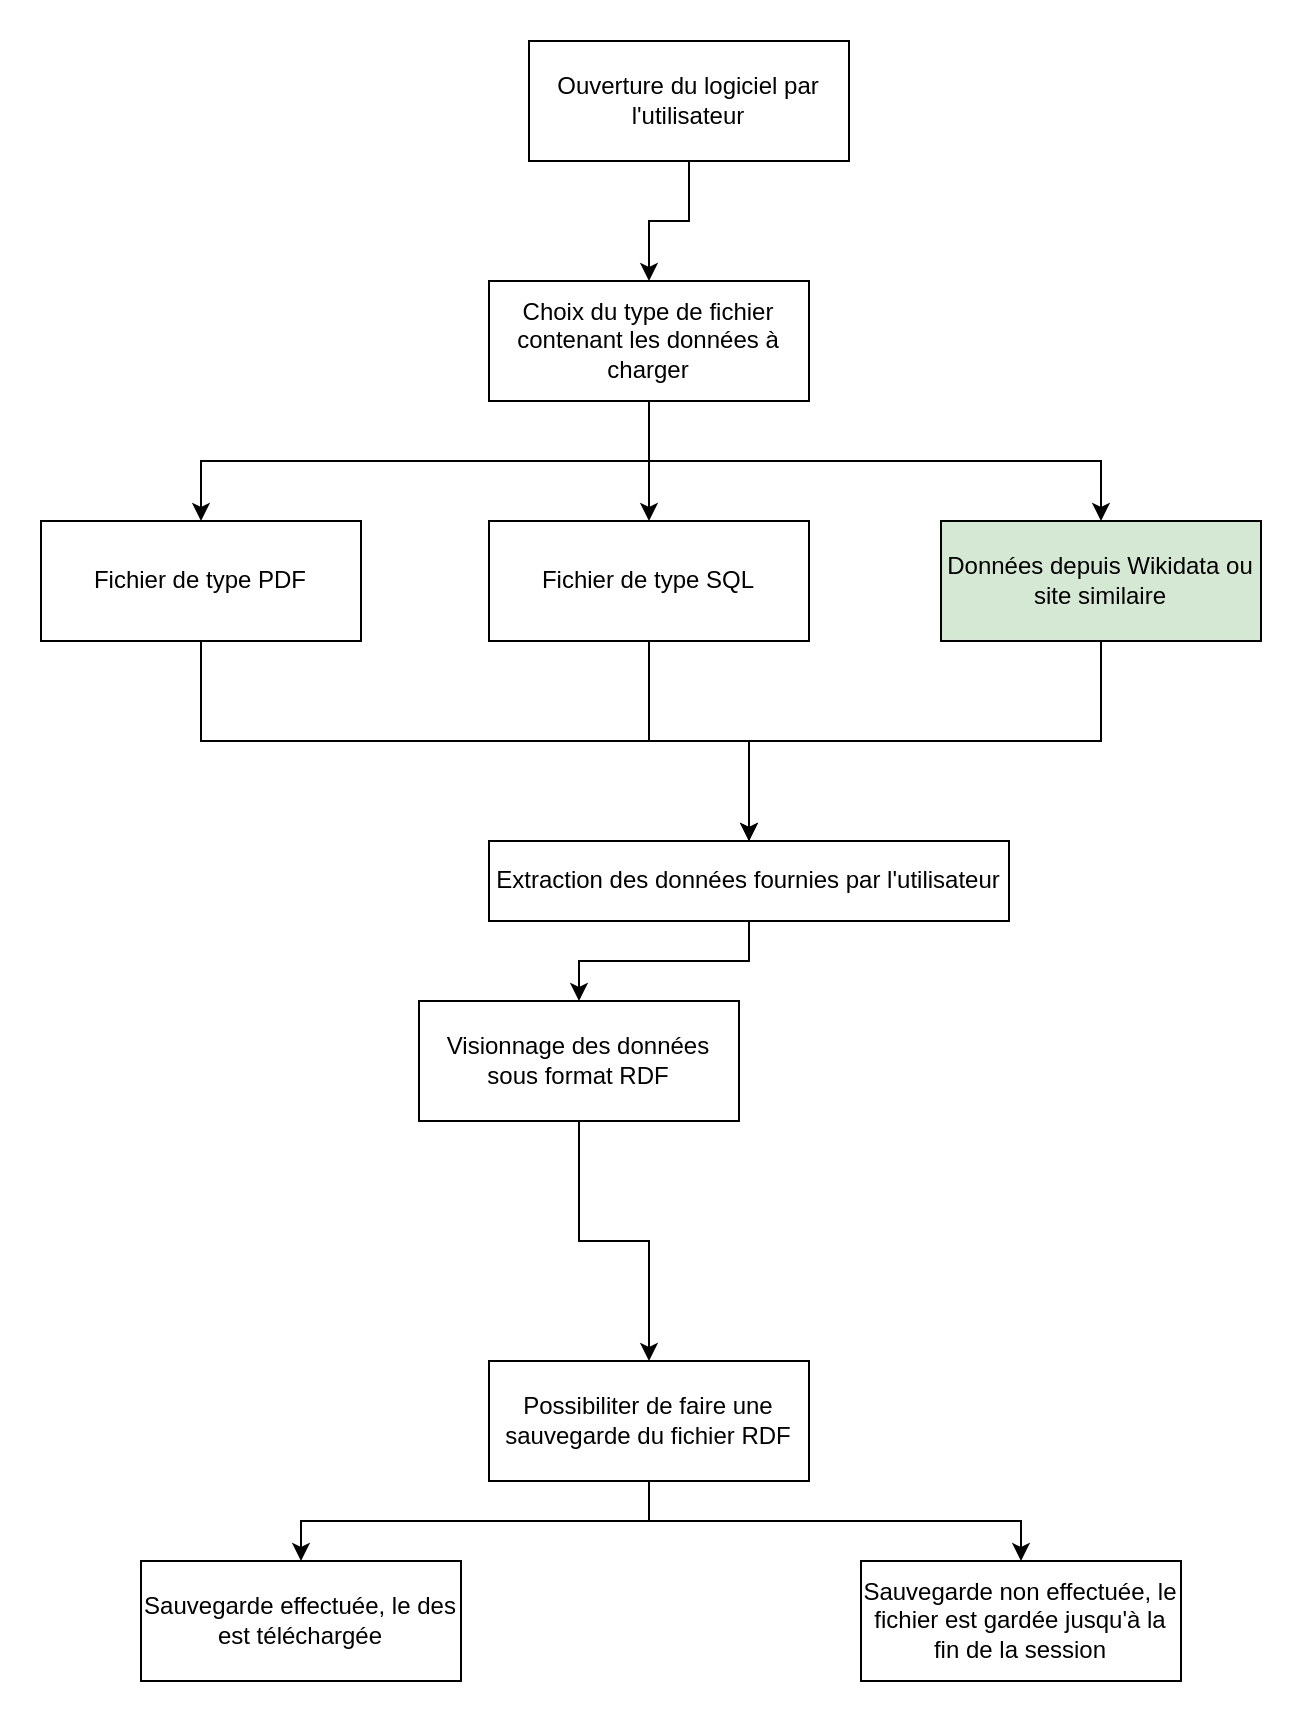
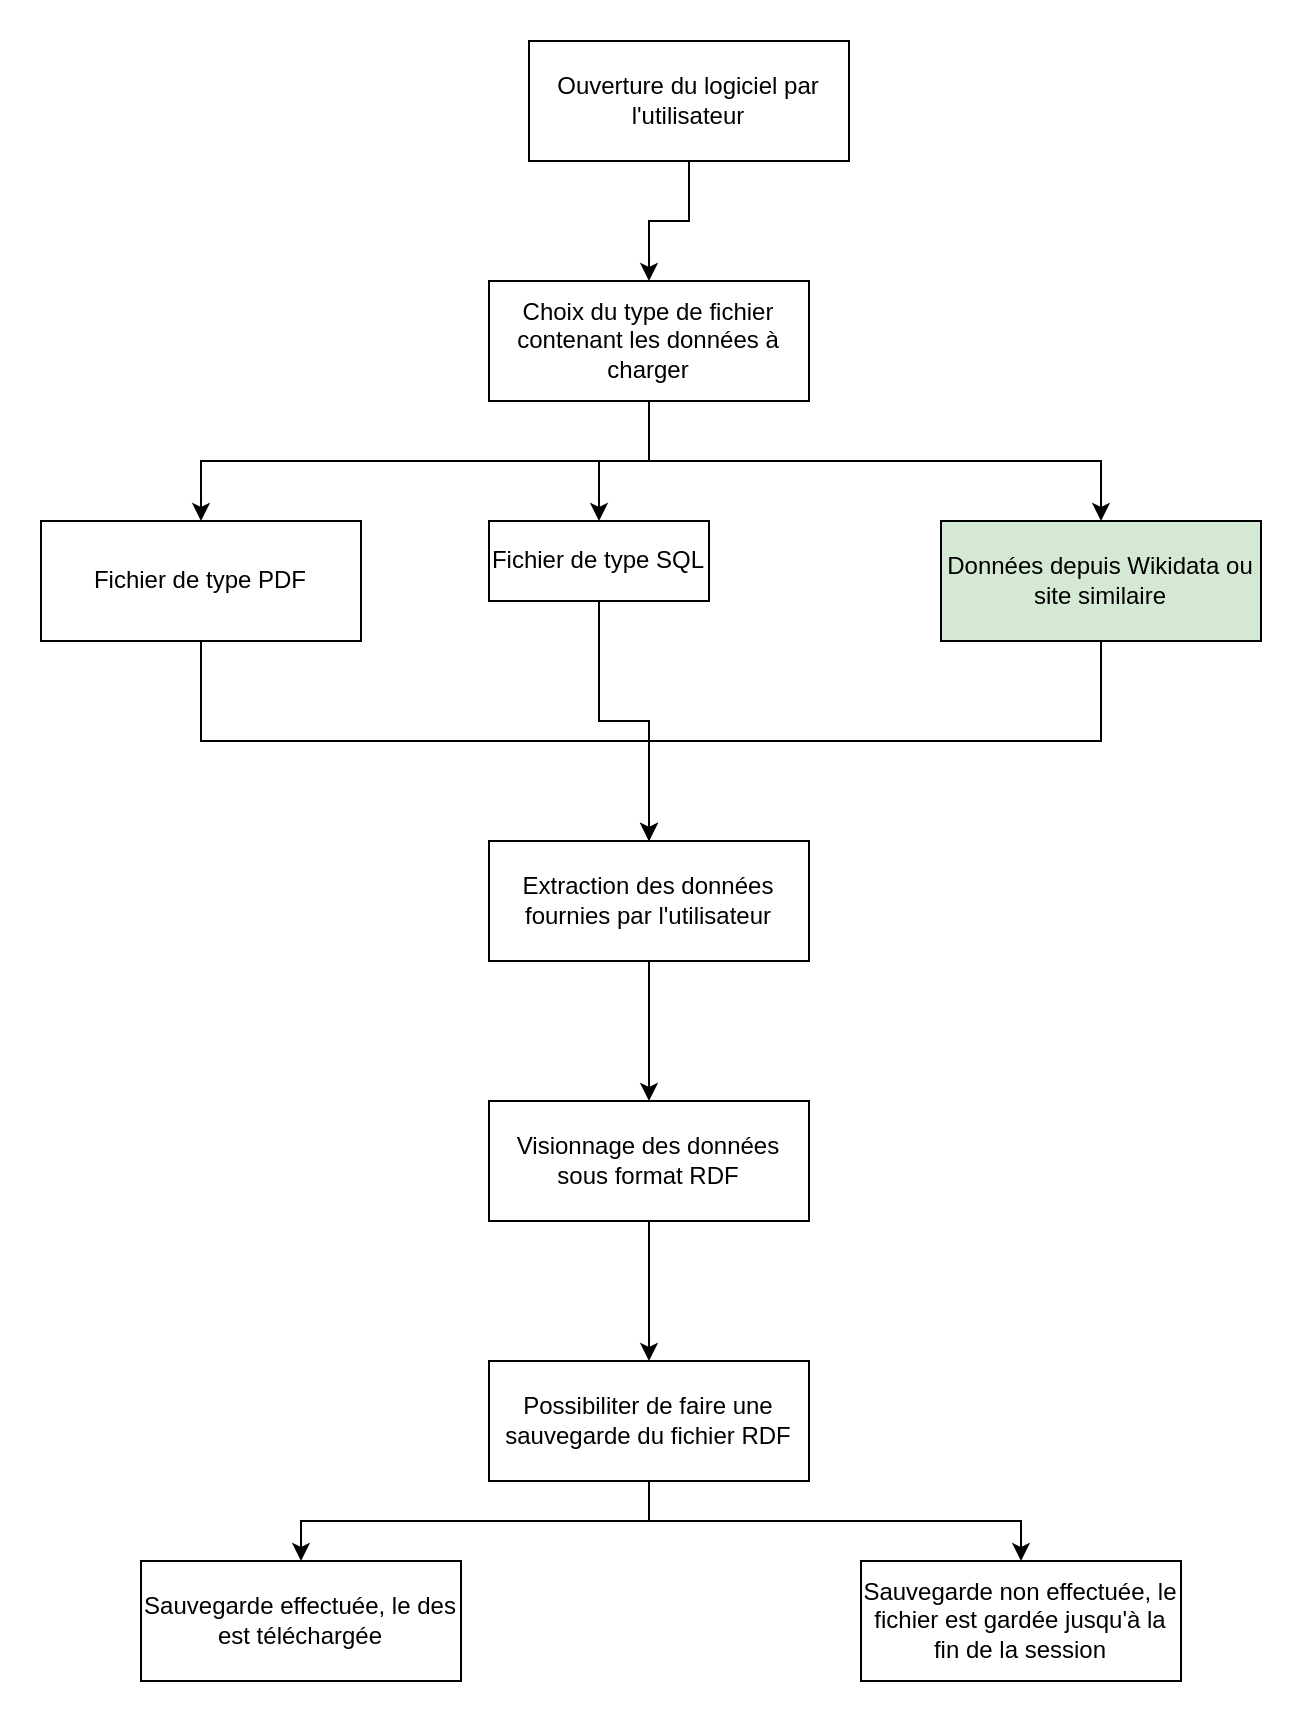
  <mxCell id="0" />
  <mxCell id="1" parent="0" />
  <mxCell id="2" style="edgeStyle=orthogonalEdgeStyle;rounded=0;orthogonalLoop=1;jettySize=auto;html=1;exitX=0.5;exitY=1;exitDx=0;exitDy=0;entryX=0.5;entryY=0;entryDx=0;entryDy=0;" edge="1" parent="1" source="3" target="7"><mxGeometry relative="1" as="geometry" /></mxCell>
  <mxCell id="3" value="Ouverture du logiciel par l'utilisateur" style="rounded=0;whiteSpace=wrap;html=1;" vertex="1" parent="1"><mxGeometry x="264" y="20" width="160" height="60" as="geometry" /></mxCell>
  <mxCell id="4" style="edgeStyle=orthogonalEdgeStyle;rounded=0;orthogonalLoop=1;jettySize=auto;html=1;exitX=0.5;exitY=1;exitDx=0;exitDy=0;entryX=0.5;entryY=0;entryDx=0;entryDy=0;" edge="1" parent="1" source="7" target="9"><mxGeometry relative="1" as="geometry" /></mxCell>
  <mxCell id="5" style="edgeStyle=orthogonalEdgeStyle;rounded=0;orthogonalLoop=1;jettySize=auto;html=1;exitX=0.5;exitY=1;exitDx=0;exitDy=0;entryX=0.5;entryY=0;entryDx=0;entryDy=0;" edge="1" parent="1" source="7" target="11"><mxGeometry relative="1" as="geometry" /></mxCell>
  <mxCell id="6" style="edgeStyle=orthogonalEdgeStyle;rounded=0;orthogonalLoop=1;jettySize=auto;html=1;exitX=0.5;exitY=1;exitDx=0;exitDy=0;" edge="1" parent="1" source="7" target="13"><mxGeometry relative="1" as="geometry" /></mxCell>
  <mxCell id="7" value="Choix du type de fichier contenant les données à charger " style="rounded=0;whiteSpace=wrap;html=1;" vertex="1" parent="1"><mxGeometry x="244" y="140" width="160" height="60" as="geometry" /></mxCell>
  <mxCell id="8" style="edgeStyle=orthogonalEdgeStyle;rounded=0;orthogonalLoop=1;jettySize=auto;html=1;exitX=0.5;exitY=1;exitDx=0;exitDy=0;entryX=0.5;entryY=0;entryDx=0;entryDy=0;" edge="1" parent="1" source="9" target="15"><mxGeometry relative="1" as="geometry" /></mxCell>
  <mxCell id="9" value="Fichier de type PDF" style="rounded=0;whiteSpace=wrap;html=1;" vertex="1" parent="1"><mxGeometry x="20" y="260" width="160" height="60" as="geometry" /></mxCell>
  <mxCell id="10" style="edgeStyle=orthogonalEdgeStyle;rounded=0;orthogonalLoop=1;jettySize=auto;html=1;exitX=0.5;exitY=1;exitDx=0;exitDy=0;entryX=0.5;entryY=0;entryDx=0;entryDy=0;endArrow=none;" edge="1" parent="1" source="11" target="15"><mxGeometry relative="1" as="geometry" /></mxCell>
- <mxCell id="11" value="Fichier de type SQL" style="rounded=0;whiteSpace=wrap;html=1;" vertex="1" parent="1"><mxGeometry x="244" y="260" width="160" height="60" as="geometry" /></mxCell>
+ <mxCell id="11" value="Fichier de type SQL" style="rounded=0;whiteSpace=wrap;html=1;" vertex="1" parent="1"><mxGeometry x="244" y="260" width="110" height="40" as="geometry" /></mxCell>
  <mxCell id="12" style="edgeStyle=orthogonalEdgeStyle;rounded=0;orthogonalLoop=1;jettySize=auto;html=1;exitX=0.5;exitY=1;exitDx=0;exitDy=0;entryX=0.5;entryY=0;entryDx=0;entryDy=0;" edge="1" parent="1" source="13" target="15"><mxGeometry relative="1" as="geometry" /></mxCell>
  <mxCell id="13" value="Données depuis Wikidata ou site similaire" style="rounded=0;whiteSpace=wrap;html=1;fillColor=#d5e8d4;" vertex="1" parent="1"><mxGeometry x="470" y="260" width="160" height="60" as="geometry" /></mxCell>
  <mxCell id="14" style="edgeStyle=orthogonalEdgeStyle;rounded=0;orthogonalLoop=1;jettySize=auto;html=1;exitX=0.5;exitY=1;exitDx=0;exitDy=0;entryX=0.5;entryY=0;entryDx=0;entryDy=0;" edge="1" parent="1" source="15" target="17"><mxGeometry relative="1" as="geometry" /></mxCell>
- <mxCell id="15" value="Extraction des données fournies par l'utilisateur" style="rounded=0;whiteSpace=wrap;html=1;" vertex="1" parent="1"><mxGeometry x="244" y="420" width="260" height="40" as="geometry" /></mxCell>
+ <mxCell id="15" value="Extraction des données fournies par l'utilisateur" style="rounded=0;whiteSpace=wrap;html=1;" vertex="1" parent="1"><mxGeometry x="244" y="420" width="160" height="60" as="geometry" /></mxCell>
  <mxCell id="16" style="edgeStyle=orthogonalEdgeStyle;rounded=0;orthogonalLoop=1;jettySize=auto;html=1;exitX=0.5;exitY=1;exitDx=0;exitDy=0;entryX=0.5;entryY=0;entryDx=0;entryDy=0;" edge="1" parent="1" source="17" target="22"><mxGeometry relative="1" as="geometry" /></mxCell>
- <mxCell id="17" value="Visionnage des données sous format RDF" style="rounded=0;whiteSpace=wrap;html=1;" vertex="1" parent="1"><mxGeometry x="209" y="500" width="160" height="60" as="geometry" /></mxCell>
+ <mxCell id="17" value="Visionnage des données sous format RDF" style="rounded=0;whiteSpace=wrap;html=1;" vertex="1" parent="1"><mxGeometry x="244" y="550" width="160" height="60" as="geometry" /></mxCell>
  <mxCell id="18" value="Sauvegarde effectuée, le des est téléchargée" style="rounded=0;whiteSpace=wrap;html=1;" vertex="1" parent="1"><mxGeometry x="70" y="780" width="160" height="60" as="geometry" /></mxCell>
  <mxCell id="19" value="Sauvegarde non effectuée, le fichier est gardée jusqu'à la fin de la session" style="rounded=0;whiteSpace=wrap;html=1;" vertex="1" parent="1"><mxGeometry x="430" y="780" width="160" height="60" as="geometry" /></mxCell>
  <mxCell id="20" style="edgeStyle=orthogonalEdgeStyle;rounded=0;orthogonalLoop=1;jettySize=auto;html=1;exitX=0.5;exitY=1;exitDx=0;exitDy=0;entryX=0.5;entryY=0;entryDx=0;entryDy=0;" edge="1" parent="1" source="22" target="18"><mxGeometry relative="1" as="geometry" /></mxCell>
  <mxCell id="21" style="edgeStyle=orthogonalEdgeStyle;rounded=0;orthogonalLoop=1;jettySize=auto;html=1;exitX=0.5;exitY=1;exitDx=0;exitDy=0;entryX=0.5;entryY=0;entryDx=0;entryDy=0;" edge="1" parent="1" source="22" target="19"><mxGeometry relative="1" as="geometry" /></mxCell>
  <mxCell id="22" value="Possibiliter de faire une sauvegarde du fichier RDF" style="rounded=0;whiteSpace=wrap;html=1;" vertex="1" parent="1"><mxGeometry x="244" y="680" width="160" height="60" as="geometry" /></mxCell>
